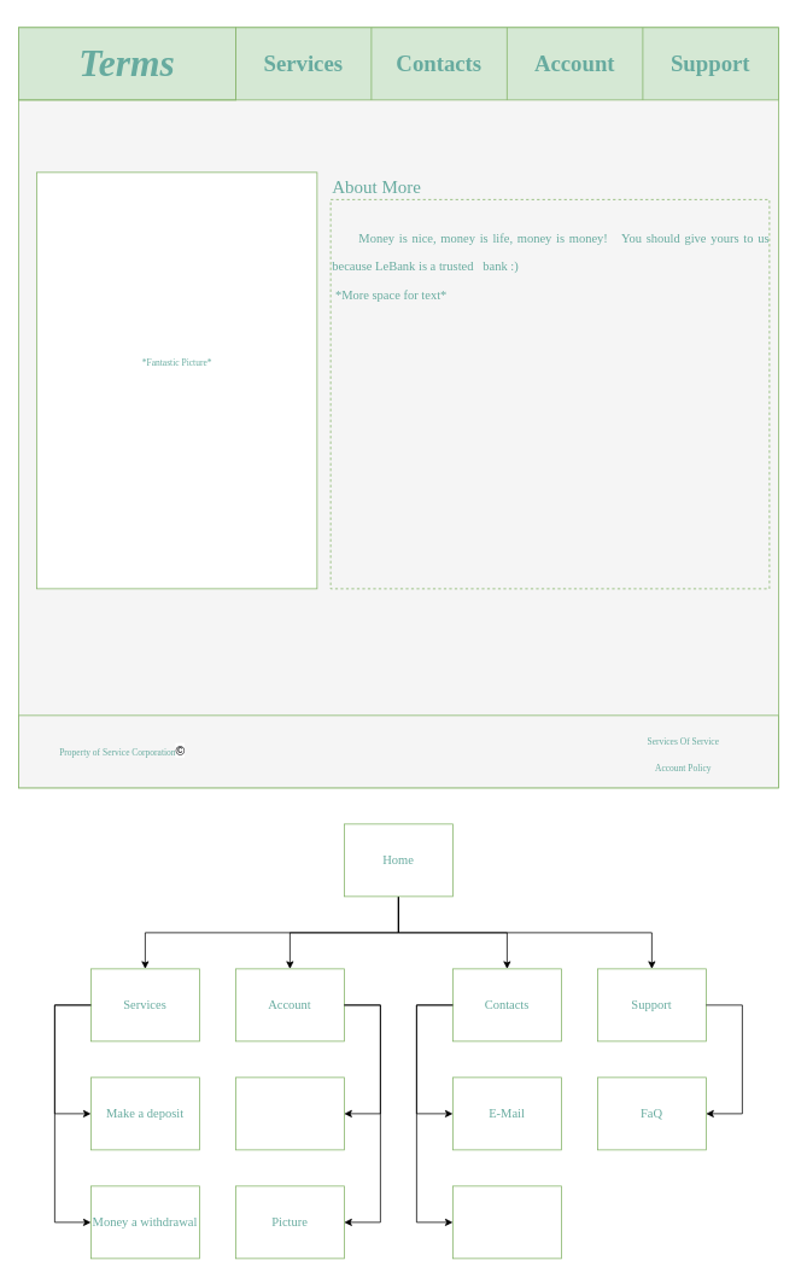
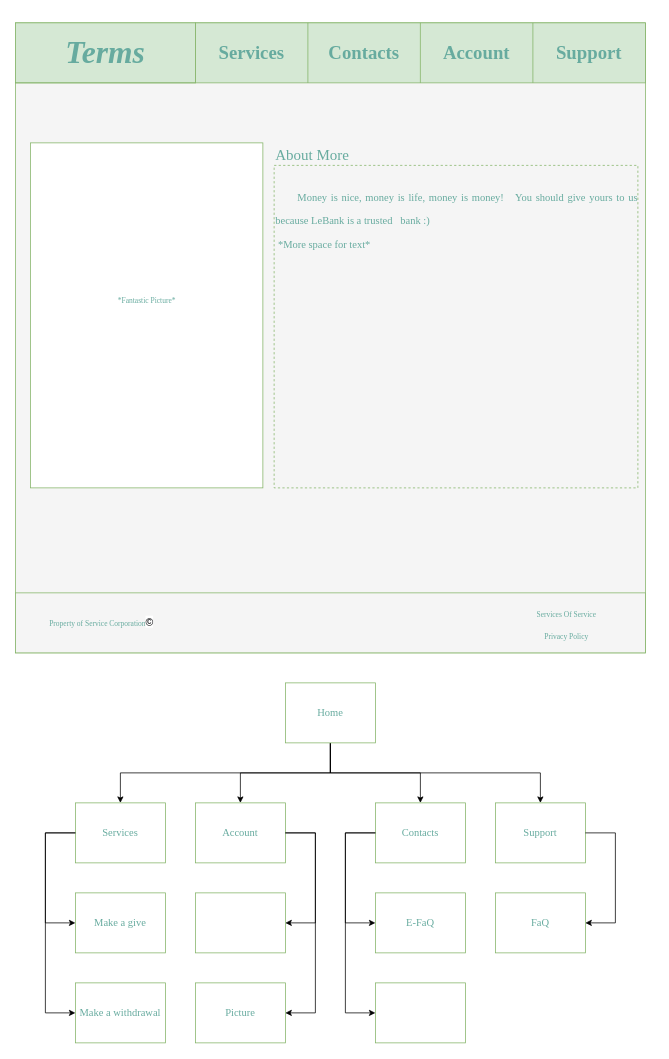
  <mxCell id="0" />
  <mxCell id="1" parent="0" />
  <mxCell id="2" value="" style="rounded=0;whiteSpace=wrap;html=1;strokeColor=#82B366;strokeWidth=1;fontFamily=Lucida Console;fontSize=14;fontColor=#67AB9F;" vertex="1" parent="1"><mxGeometry x="500" y="1310" width="120" height="80" as="geometry" /></mxCell>
  <mxCell id="3" value="" style="rounded=0;whiteSpace=wrap;html=1;strokeColor=#82B366;strokeWidth=1;fontFamily=Lucida Console;fontSize=14;fontColor=#67AB9F;" vertex="1" parent="1"><mxGeometry x="660" y="1190" width="120" height="80" as="geometry" /></mxCell>
  <mxCell id="4" value="" style="rounded=0;whiteSpace=wrap;html=1;strokeColor=#82B366;strokeWidth=1;fontFamily=Lucida Console;fontSize=14;fontColor=#67AB9F;" vertex="1" parent="1"><mxGeometry x="500" y="1190" width="120" height="80" as="geometry" /></mxCell>
  <mxCell id="5" value="" style="rounded=0;whiteSpace=wrap;html=1;strokeColor=#82B366;strokeWidth=1;fontFamily=Lucida Console;fontSize=14;fontColor=#67AB9F;" vertex="1" parent="1"><mxGeometry x="260" y="1310" width="120" height="80" as="geometry" /></mxCell>
  <mxCell id="6" value="" style="rounded=0;whiteSpace=wrap;html=1;strokeColor=#82B366;strokeWidth=1;fontFamily=Lucida Console;fontSize=14;fontColor=#67AB9F;" vertex="1" parent="1"><mxGeometry x="260" y="1190" width="120" height="80" as="geometry" /></mxCell>
  <mxCell id="7" value="" style="rounded=0;whiteSpace=wrap;html=1;strokeColor=#82B366;strokeWidth=1;fontFamily=Lucida Console;fontSize=14;fontColor=#67AB9F;" vertex="1" parent="1"><mxGeometry x="500" y="1070" width="120" height="80" as="geometry" /></mxCell>
  <mxCell id="8" value="" style="rounded=0;whiteSpace=wrap;html=1;strokeColor=#82B366;strokeWidth=1;fontFamily=Lucida Console;fontSize=14;fontColor=#67AB9F;" vertex="1" parent="1"><mxGeometry x="660" y="1070" width="120" height="80" as="geometry" /></mxCell>
  <mxCell id="9" value="" style="rounded=0;whiteSpace=wrap;html=1;strokeColor=#82B366;strokeWidth=1;fontFamily=Lucida Console;fontSize=14;fontColor=#67AB9F;" vertex="1" parent="1"><mxGeometry x="100" y="1070" width="120" height="80" as="geometry" /></mxCell>
  <mxCell id="10" value="" style="rounded=0;whiteSpace=wrap;html=1;strokeColor=#82B366;strokeWidth=1;fontFamily=Lucida Console;fontSize=14;fontColor=#67AB9F;" vertex="1" parent="1"><mxGeometry x="260" y="1070" width="120" height="80" as="geometry" /></mxCell>
  <mxCell id="11" value="" style="rounded=0;whiteSpace=wrap;html=1;strokeColor=#82B366;strokeWidth=1;fontFamily=Lucida Console;fontSize=14;fontColor=#67AB9F;" vertex="1" parent="1"><mxGeometry x="100" y="1310" width="120" height="80" as="geometry" /></mxCell>
  <mxCell id="12" value="" style="rounded=0;whiteSpace=wrap;html=1;strokeColor=#82B366;strokeWidth=1;fontFamily=Lucida Console;fontSize=14;fontColor=#67AB9F;" vertex="1" parent="1"><mxGeometry x="100" y="1190" width="120" height="80" as="geometry" /></mxCell>
  <mxCell id="13" value="" style="rounded=0;whiteSpace=wrap;html=1;strokeColor=#82B366;strokeWidth=1;fontFamily=Lucida Console;fontSize=14;fontColor=#333333;fillColor=#f5f5f5;" vertex="1" parent="1"><mxGeometry y="30" width="840" height="840" as="geometry" x="20" /></mxCell>
  <mxCell id="14" value="" style="rounded=0;whiteSpace=wrap;html=1;fillColor=#d5e8d4;strokeColor=#82b366;" vertex="1" parent="1"><mxGeometry x="260" y="30" width="600" height="80" as="geometry" /></mxCell>
  <mxCell id="15" value="&lt;h1&gt;&lt;i style=&quot;&quot;&gt;&lt;font color=&quot;#67ab9f&quot; style=&quot;font-size: 42px;&quot; face=&quot;Lucida Console&quot;&gt;Terms&lt;/font&gt;&lt;/i&gt;&lt;/h1&gt;" style="text;html=1;strokeColor=#82b366;fillColor=#d5e8d4;align=center;verticalAlign=middle;whiteSpace=wrap;rounded=0;strokeWidth=1;textDirection=ltr;" vertex="1" parent="1"><mxGeometry y="30" width="240" height="80" as="geometry" x="20" /></mxCell>
  <mxCell id="16" value="" style="endArrow=none;html=1;rounded=0;fontFamily=Lucida Console;fontSize=42;exitX=0;exitY=1;exitDx=0;exitDy=0;entryX=1;entryY=1;entryDx=0;entryDy=0;fillColor=#d5e8d4;strokeColor=#82b366;" edge="1" parent="1" source="15" target="15"><mxGeometry width="50" height="50" relative="1" as="geometry"><mxPoint x="470" y="150" as="sourcePoint" /><mxPoint x="520" y="100" as="targetPoint" /></mxGeometry></mxCell>
  <mxCell id="17" value="" style="endArrow=none;html=1;rounded=0;fontFamily=Lucida Console;fontSize=42;fontColor=#A9C4EB;entryX=0.25;entryY=0;entryDx=0;entryDy=0;exitX=0.25;exitY=1;exitDx=0;exitDy=0;fillColor=#d5e8d4;strokeColor=#82b366;" edge="1" parent="1" source="14" target="14"><mxGeometry width="50" height="50" relative="1" as="geometry"><mxPoint x="530" y="200" as="sourcePoint" /><mxPoint x="580" y="150" as="targetPoint" /></mxGeometry></mxCell>
  <mxCell id="18" value="" style="endArrow=none;html=1;rounded=0;fontFamily=Lucida Console;fontSize=42;fontColor=#A9C4EB;entryX=0.5;entryY=0;entryDx=0;entryDy=0;exitX=0.5;exitY=1;exitDx=0;exitDy=0;fillColor=#d5e8d4;strokeColor=#82b366;" edge="1" parent="1" source="14" target="14"><mxGeometry width="50" height="50" relative="1" as="geometry"><mxPoint x="530" y="200" as="sourcePoint" /><mxPoint x="580" y="150" as="targetPoint" /></mxGeometry></mxCell>
  <mxCell id="19" value="" style="endArrow=none;html=1;rounded=0;fontFamily=Lucida Console;fontSize=42;fontColor=#A9C4EB;entryX=0.75;entryY=0;entryDx=0;entryDy=0;exitX=0.75;exitY=1;exitDx=0;exitDy=0;fillColor=#d5e8d4;strokeColor=#82b366;" edge="1" parent="1" source="14" target="14"><mxGeometry width="50" height="50" relative="1" as="geometry"><mxPoint x="530" y="200" as="sourcePoint" /><mxPoint x="580" y="150" as="targetPoint" /></mxGeometry></mxCell>
  <mxCell id="20" value="&lt;font style=&quot;font-size: 25px;&quot;&gt;&lt;b&gt;Services&lt;/b&gt;&lt;/font&gt;" style="text;html=1;strokeColor=none;fillColor=none;align=center;verticalAlign=middle;whiteSpace=wrap;rounded=0;strokeWidth=1;fontFamily=Lucida Console;fontSize=42;fontColor=#67AB9F;" vertex="1" parent="1"><mxGeometry x="260" y="20" width="150" height="90" as="geometry" /></mxCell>
  <mxCell id="21" value="&lt;font style=&quot;font-size: 25px;&quot;&gt;&lt;b&gt;Contacts&lt;/b&gt;&lt;/font&gt;" style="text;html=1;strokeColor=none;fillColor=none;align=center;verticalAlign=middle;whiteSpace=wrap;rounded=0;strokeWidth=1;fontFamily=Lucida Console;fontSize=42;fontColor=#67AB9F;" vertex="1" parent="1"><mxGeometry x="410" y="20" width="150" height="90" as="geometry" /></mxCell>
  <mxCell id="22" value="&lt;font style=&quot;font-size: 25px;&quot;&gt;&lt;b&gt;Account&lt;/b&gt;&lt;/font&gt;" style="text;html=1;strokeColor=none;fillColor=none;align=center;verticalAlign=middle;whiteSpace=wrap;rounded=0;strokeWidth=1;fontFamily=Lucida Console;fontSize=42;fontColor=#67AB9F;" vertex="1" parent="1"><mxGeometry x="560" y="20" width="150" height="90" as="geometry" /></mxCell>
  <mxCell id="23" value="&lt;span style=&quot;font-size: 25px;&quot;&gt;&lt;b&gt;Support&lt;/b&gt;&lt;/span&gt;" style="text;html=1;strokeColor=none;fillColor=none;align=center;verticalAlign=middle;whiteSpace=wrap;rounded=0;strokeWidth=1;fontFamily=Lucida Console;fontSize=42;fontColor=#67AB9F;" vertex="1" parent="1"><mxGeometry x="710" y="20" width="150" height="90" as="geometry" /></mxCell>
  <mxCell id="24" value="" style="rounded=0;whiteSpace=wrap;html=1;strokeColor=#82B366;strokeWidth=1;fontFamily=Lucida Console;fontSize=25;fontColor=#333333;fillColor=#f5f5f5;" vertex="1" parent="1"><mxGeometry y="790" width="840" height="80" as="geometry" x="20" /></mxCell>
  <mxCell id="25" value="&lt;font style=&quot;font-size: 10px;&quot;&gt;Property of Service Corporation&lt;/font&gt;&lt;b style=&quot;color: rgb(32, 33, 36); font-family: arial, sans-serif; font-size: 14px; text-align: left; background-color: rgb(255, 255, 255);&quot;&gt;©&lt;/b&gt;" style="text;html=1;strokeColor=none;fillColor=none;align=center;verticalAlign=middle;whiteSpace=wrap;rounded=0;strokeWidth=1;fontFamily=Lucida Console;fontSize=25;fontColor=#67AB9F;" vertex="1" parent="1"><mxGeometry y="780" width="230" height="90" as="geometry" x="20" /></mxCell>
  <mxCell id="26" value="&lt;p style=&quot;line-height: 100%;&quot;&gt;&lt;span style=&quot;font-size: 10px;&quot;&gt;Services Of Service&lt;/span&gt;&lt;/p&gt;" style="text;html=1;strokeColor=none;fillColor=none;align=center;verticalAlign=middle;whiteSpace=wrap;rounded=0;strokeWidth=1;fontFamily=Lucida Console;fontSize=25;fontColor=#67AB9F;" vertex="1" parent="1"><mxGeometry x="640" y="810" width="230" height="10" as="geometry" /></mxCell>
- <mxCell id="27" value="&lt;p style=&quot;line-height: 100%;&quot;&gt;&lt;span style=&quot;font-size: 10px;&quot;&gt;Account Policy&lt;/span&gt;&lt;/p&gt;" style="text;html=1;strokeColor=none;fillColor=none;align=center;verticalAlign=middle;whiteSpace=wrap;rounded=0;strokeWidth=1;fontFamily=Lucida Console;fontSize=25;fontColor=#67AB9F;" vertex="1" parent="1"><mxGeometry x="640" y="840" width="230" height="10" as="geometry" /></mxCell>
+ <mxCell id="27" value="&lt;p style=&quot;line-height: 100%;&quot;&gt;&lt;span style=&quot;font-size: 10px;&quot;&gt;Privacy Policy&lt;/span&gt;&lt;/p&gt;" style="text;html=1;strokeColor=none;fillColor=none;align=center;verticalAlign=middle;whiteSpace=wrap;rounded=0;strokeWidth=1;fontFamily=Lucida Console;fontSize=25;fontColor=#67AB9F;" vertex="1" parent="1"><mxGeometry x="640" y="840" width="230" height="10" as="geometry" /></mxCell>
  <mxCell id="28" value="" style="rounded=0;whiteSpace=wrap;html=1;strokeColor=#82B366;strokeWidth=1;fontFamily=Lucida Console;fontSize=10;fontColor=#67AB9F;" vertex="1" parent="1"><mxGeometry x="40" y="190" width="310" height="460" as="geometry" /></mxCell>
  <mxCell id="29" value="*Fantastic Picture*" style="text;html=1;strokeColor=none;fillColor=none;align=center;verticalAlign=middle;whiteSpace=wrap;rounded=0;strokeWidth=1;fontFamily=Lucida Console;fontSize=10;fontColor=#67AB9F;" vertex="1" parent="1"><mxGeometry x="132.5" y="372.5" width="125" height="55" as="geometry" /></mxCell>
  <mxCell id="30" value="&lt;div style=&quot;&quot;&gt;&lt;span style=&quot;font-size: 20px; background-color: initial;&quot;&gt;About More&lt;/span&gt;&lt;/div&gt;" style="text;html=1;strokeColor=none;fillColor=none;align=left;verticalAlign=middle;whiteSpace=wrap;rounded=0;strokeWidth=1;fontFamily=Lucida Console;fontSize=10;fontColor=#67AB9F;" vertex="1" parent="1"><mxGeometry x="365" y="190" width="150" height="30" as="geometry" /></mxCell>
  <mxCell id="31" value="&lt;p style=&quot;line-height: 120%;&quot;&gt;&lt;/p&gt;&lt;div style=&quot;text-align: justify; line-height: 140%;&quot;&gt;&lt;span style=&quot;font-size: 14px; background-color: initial;&quot;&gt;&lt;span style=&quot;white-space: pre;&quot;&gt;&#09;&lt;/span&gt;Money is nice, money is life, money is money!&amp;nbsp; &amp;nbsp;You should give yours to us because LeBank is a trusted&amp;nbsp; &amp;nbsp;bank :)&lt;/span&gt;&lt;/div&gt;&lt;div style=&quot;text-align: justify; line-height: 140%;&quot;&gt;&lt;span style=&quot;font-size: 14px; background-color: initial;&quot;&gt;&amp;nbsp;*More space for text*&lt;/span&gt;&lt;/div&gt;&lt;div style=&quot;text-align: justify;&quot;&gt;&lt;span style=&quot;font-size: 14px; background-color: initial;&quot;&gt;&lt;span style=&quot;white-space: pre;&quot;&gt;&#09;&lt;/span&gt;&lt;br&gt;&lt;/span&gt;&lt;/div&gt;&lt;p&gt;&lt;/p&gt;" style="text;html=1;strokeColor=#82B366;fillColor=none;align=left;verticalAlign=top;whiteSpace=wrap;rounded=0;strokeWidth=1;fontFamily=Lucida Console;fontSize=20;fontColor=#67AB9F;dashed=1;" vertex="1" parent="1"><mxGeometry x="365" y="220" width="485" height="430" as="geometry" /></mxCell>
  <mxCell id="32" style="edgeStyle=orthogonalEdgeStyle;rounded=0;orthogonalLoop=1;jettySize=auto;html=1;exitX=0.5;exitY=1;exitDx=0;exitDy=0;fontFamily=Lucida Console;fontSize=14;fontColor=#67AB9F;" edge="1" parent="1" source="37" target="40"><mxGeometry relative="1" as="geometry" /></mxCell>
  <mxCell id="33" style="edgeStyle=orthogonalEdgeStyle;rounded=0;orthogonalLoop=1;jettySize=auto;html=1;exitX=0.5;exitY=1;exitDx=0;exitDy=0;fontFamily=Lucida Console;fontSize=14;fontColor=#67AB9F;" edge="1" parent="1" source="37" target="43"><mxGeometry relative="1" as="geometry" /></mxCell>
  <mxCell id="34" style="edgeStyle=orthogonalEdgeStyle;rounded=0;orthogonalLoop=1;jettySize=auto;html=1;exitX=0.5;exitY=1;exitDx=0;exitDy=0;fontFamily=Lucida Console;fontSize=14;fontColor=#67AB9F;" edge="1" parent="1" source="37" target="45"><mxGeometry relative="1" as="geometry" /></mxCell>
  <mxCell id="35" style="edgeStyle=orthogonalEdgeStyle;rounded=0;orthogonalLoop=1;jettySize=auto;html=1;exitX=0.5;exitY=1;exitDx=0;exitDy=0;fontFamily=Lucida Console;fontSize=14;fontColor=#67AB9F;" edge="1" parent="1" source="37" target="48"><mxGeometry relative="1" as="geometry" /></mxCell>
  <mxCell id="36" value="" style="rounded=0;whiteSpace=wrap;html=1;strokeColor=#82B366;strokeWidth=1;fontFamily=Lucida Console;fontSize=14;fontColor=#67AB9F;" vertex="1" parent="1"><mxGeometry x="380" y="910" width="120" height="80" as="geometry" /></mxCell>
  <mxCell id="37" value="Home" style="text;html=1;strokeColor=none;fillColor=none;align=center;verticalAlign=middle;whiteSpace=wrap;rounded=0;strokeWidth=1;fontFamily=Lucida Console;fontSize=14;fontColor=#67AB9F;" vertex="1" parent="1"><mxGeometry x="380" y="910" width="120" height="80" as="geometry" /></mxCell>
  <mxCell id="38" style="edgeStyle=orthogonalEdgeStyle;rounded=0;orthogonalLoop=1;jettySize=auto;html=1;exitX=1;exitY=0.5;exitDx=0;exitDy=0;entryX=1;entryY=0.5;entryDx=0;entryDy=0;fontFamily=Lucida Console;fontSize=14;fontColor=#67AB9F;" edge="1" parent="1" source="40" target="6"><mxGeometry relative="1" as="geometry"><Array as="points"><mxPoint x="420" y="1110" /><mxPoint x="420" y="1230" /></Array></mxGeometry></mxCell>
  <mxCell id="39" style="edgeStyle=orthogonalEdgeStyle;rounded=0;orthogonalLoop=1;jettySize=auto;html=1;exitX=1;exitY=0.5;exitDx=0;exitDy=0;entryX=1;entryY=0.5;entryDx=0;entryDy=0;fontFamily=Lucida Console;fontSize=14;fontColor=#67AB9F;" edge="1" parent="1" source="40" target="51"><mxGeometry relative="1" as="geometry"><Array as="points"><mxPoint x="420" y="1110" /><mxPoint x="420" y="1350" /></Array></mxGeometry></mxCell>
  <mxCell id="40" value="Account" style="text;html=1;strokeColor=none;fillColor=none;align=center;verticalAlign=middle;whiteSpace=wrap;rounded=0;strokeWidth=1;fontFamily=Lucida Console;fontSize=14;fontColor=#67AB9F;" vertex="1" parent="1"><mxGeometry x="260" y="1070" width="120" height="80" as="geometry" /></mxCell>
  <mxCell id="41" style="edgeStyle=orthogonalEdgeStyle;rounded=0;orthogonalLoop=1;jettySize=auto;html=1;exitX=0;exitY=0.5;exitDx=0;exitDy=0;fontFamily=Lucida Console;fontSize=14;fontColor=#67AB9F;entryX=0;entryY=0.5;entryDx=0;entryDy=0;" edge="1" parent="1" source="43" target="52"><mxGeometry relative="1" as="geometry"><mxPoint x="470" y="1200" as="targetPoint" /><Array as="points"><mxPoint x="460" y="1110" /><mxPoint x="460" y="1230" /></Array></mxGeometry></mxCell>
  <mxCell id="42" style="edgeStyle=orthogonalEdgeStyle;rounded=0;orthogonalLoop=1;jettySize=auto;html=1;exitX=0;exitY=0.5;exitDx=0;exitDy=0;entryX=0;entryY=0.5;entryDx=0;entryDy=0;fontFamily=Lucida Console;fontSize=14;fontColor=#67AB9F;" edge="1" parent="1" source="43" target="2"><mxGeometry relative="1" as="geometry"><Array as="points"><mxPoint x="460" y="1110" /><mxPoint x="460" y="1350" /></Array></mxGeometry></mxCell>
  <mxCell id="43" value="Contacts" style="text;html=1;strokeColor=none;fillColor=none;align=center;verticalAlign=middle;whiteSpace=wrap;rounded=0;strokeWidth=1;fontFamily=Lucida Console;fontSize=14;fontColor=#67AB9F;" vertex="1" parent="1"><mxGeometry x="500" y="1070" width="120" height="80" as="geometry" /></mxCell>
  <mxCell id="44" style="edgeStyle=orthogonalEdgeStyle;rounded=0;orthogonalLoop=1;jettySize=auto;html=1;exitX=1;exitY=0.5;exitDx=0;exitDy=0;entryX=1;entryY=0.5;entryDx=0;entryDy=0;fontFamily=Lucida Console;fontSize=14;fontColor=#67AB9F;" edge="1" parent="1" source="45" target="53"><mxGeometry relative="1" as="geometry"><Array as="points"><mxPoint x="820" y="1110" /><mxPoint x="820" y="1230" /></Array></mxGeometry></mxCell>
  <mxCell id="45" value="Support" style="text;html=1;strokeColor=none;fillColor=none;align=center;verticalAlign=middle;whiteSpace=wrap;rounded=0;strokeWidth=1;fontFamily=Lucida Console;fontSize=14;fontColor=#67AB9F;" vertex="1" parent="1"><mxGeometry x="660" y="1070" width="120" height="80" as="geometry" /></mxCell>
  <mxCell id="46" style="edgeStyle=orthogonalEdgeStyle;rounded=0;orthogonalLoop=1;jettySize=auto;html=1;exitX=0;exitY=0.5;exitDx=0;exitDy=0;fontFamily=Lucida Console;fontSize=14;fontColor=#67AB9F;" edge="1" parent="1" source="48" target="49"><mxGeometry relative="1" as="geometry"><Array as="points"><mxPoint x="60" y="1110" /><mxPoint x="60" y="1230" /></Array></mxGeometry></mxCell>
  <mxCell id="47" style="edgeStyle=orthogonalEdgeStyle;rounded=0;orthogonalLoop=1;jettySize=auto;html=1;exitX=0;exitY=0.5;exitDx=0;exitDy=0;fontFamily=Lucida Console;fontSize=14;fontColor=#67AB9F;" edge="1" parent="1" source="48" target="50"><mxGeometry relative="1" as="geometry"><Array as="points"><mxPoint x="60" y="1110" /><mxPoint x="60" y="1350" /></Array></mxGeometry></mxCell>
  <mxCell id="48" value="Services" style="text;html=1;strokeColor=none;fillColor=none;align=center;verticalAlign=middle;whiteSpace=wrap;rounded=0;strokeWidth=1;fontFamily=Lucida Console;fontSize=14;fontColor=#67AB9F;" vertex="1" parent="1"><mxGeometry x="100" y="1070" width="120" height="80" as="geometry" /></mxCell>
- <mxCell id="49" value="Make a deposit" style="text;html=1;strokeColor=none;fillColor=none;align=center;verticalAlign=middle;whiteSpace=wrap;rounded=0;strokeWidth=1;fontFamily=Lucida Console;fontSize=14;fontColor=#67AB9F;" vertex="1" parent="1"><mxGeometry x="100" y="1190" width="120" height="80" as="geometry" /></mxCell>
- <mxCell id="50" value="Money a withdrawal" style="text;html=1;strokeColor=none;fillColor=none;align=center;verticalAlign=middle;whiteSpace=wrap;rounded=0;strokeWidth=1;fontFamily=Lucida Console;fontSize=14;fontColor=#67AB9F;" vertex="1" parent="1"><mxGeometry x="100" y="1310" width="120" height="80" as="geometry" /></mxCell>
+ <mxCell id="49" value="Make a give" style="text;html=1;strokeColor=none;fillColor=none;align=center;verticalAlign=middle;whiteSpace=wrap;rounded=0;strokeWidth=1;fontFamily=Lucida Console;fontSize=14;fontColor=#67AB9F;" vertex="1" parent="1"><mxGeometry x="100" y="1190" width="120" height="80" as="geometry" /></mxCell>
+ <mxCell id="50" value="Make a withdrawal" style="text;html=1;strokeColor=none;fillColor=none;align=center;verticalAlign=middle;whiteSpace=wrap;rounded=0;strokeWidth=1;fontFamily=Lucida Console;fontSize=14;fontColor=#67AB9F;" vertex="1" parent="1"><mxGeometry x="100" y="1310" width="120" height="80" as="geometry" /></mxCell>
  <mxCell id="51" value="Picture" style="text;html=1;strokeColor=none;fillColor=none;align=center;verticalAlign=middle;whiteSpace=wrap;rounded=0;strokeWidth=1;fontFamily=Lucida Console;fontSize=14;fontColor=#67AB9F;" vertex="1" parent="1"><mxGeometry x="260" y="1310" width="120" height="80" as="geometry" /></mxCell>
- <mxCell id="52" value="E-Mail" style="text;html=1;strokeColor=none;fillColor=none;align=center;verticalAlign=middle;whiteSpace=wrap;rounded=0;strokeWidth=1;fontFamily=Lucida Console;fontSize=14;fontColor=#67AB9F;" vertex="1" parent="1"><mxGeometry x="500" y="1190" width="120" height="80" as="geometry" /></mxCell>
+ <mxCell id="52" value="E-FaQ" style="text;html=1;strokeColor=none;fillColor=none;align=center;verticalAlign=middle;whiteSpace=wrap;rounded=0;strokeWidth=1;fontFamily=Lucida Console;fontSize=14;fontColor=#67AB9F;" vertex="1" parent="1"><mxGeometry x="500" y="1190" width="120" height="80" as="geometry" /></mxCell>
  <mxCell id="53" value="FaQ" style="text;html=1;strokeColor=none;fillColor=none;align=center;verticalAlign=middle;whiteSpace=wrap;rounded=0;strokeWidth=1;fontFamily=Lucida Console;fontSize=14;fontColor=#67AB9F;" vertex="1" parent="1"><mxGeometry x="660" y="1190" width="120" height="80" as="geometry" /></mxCell>
